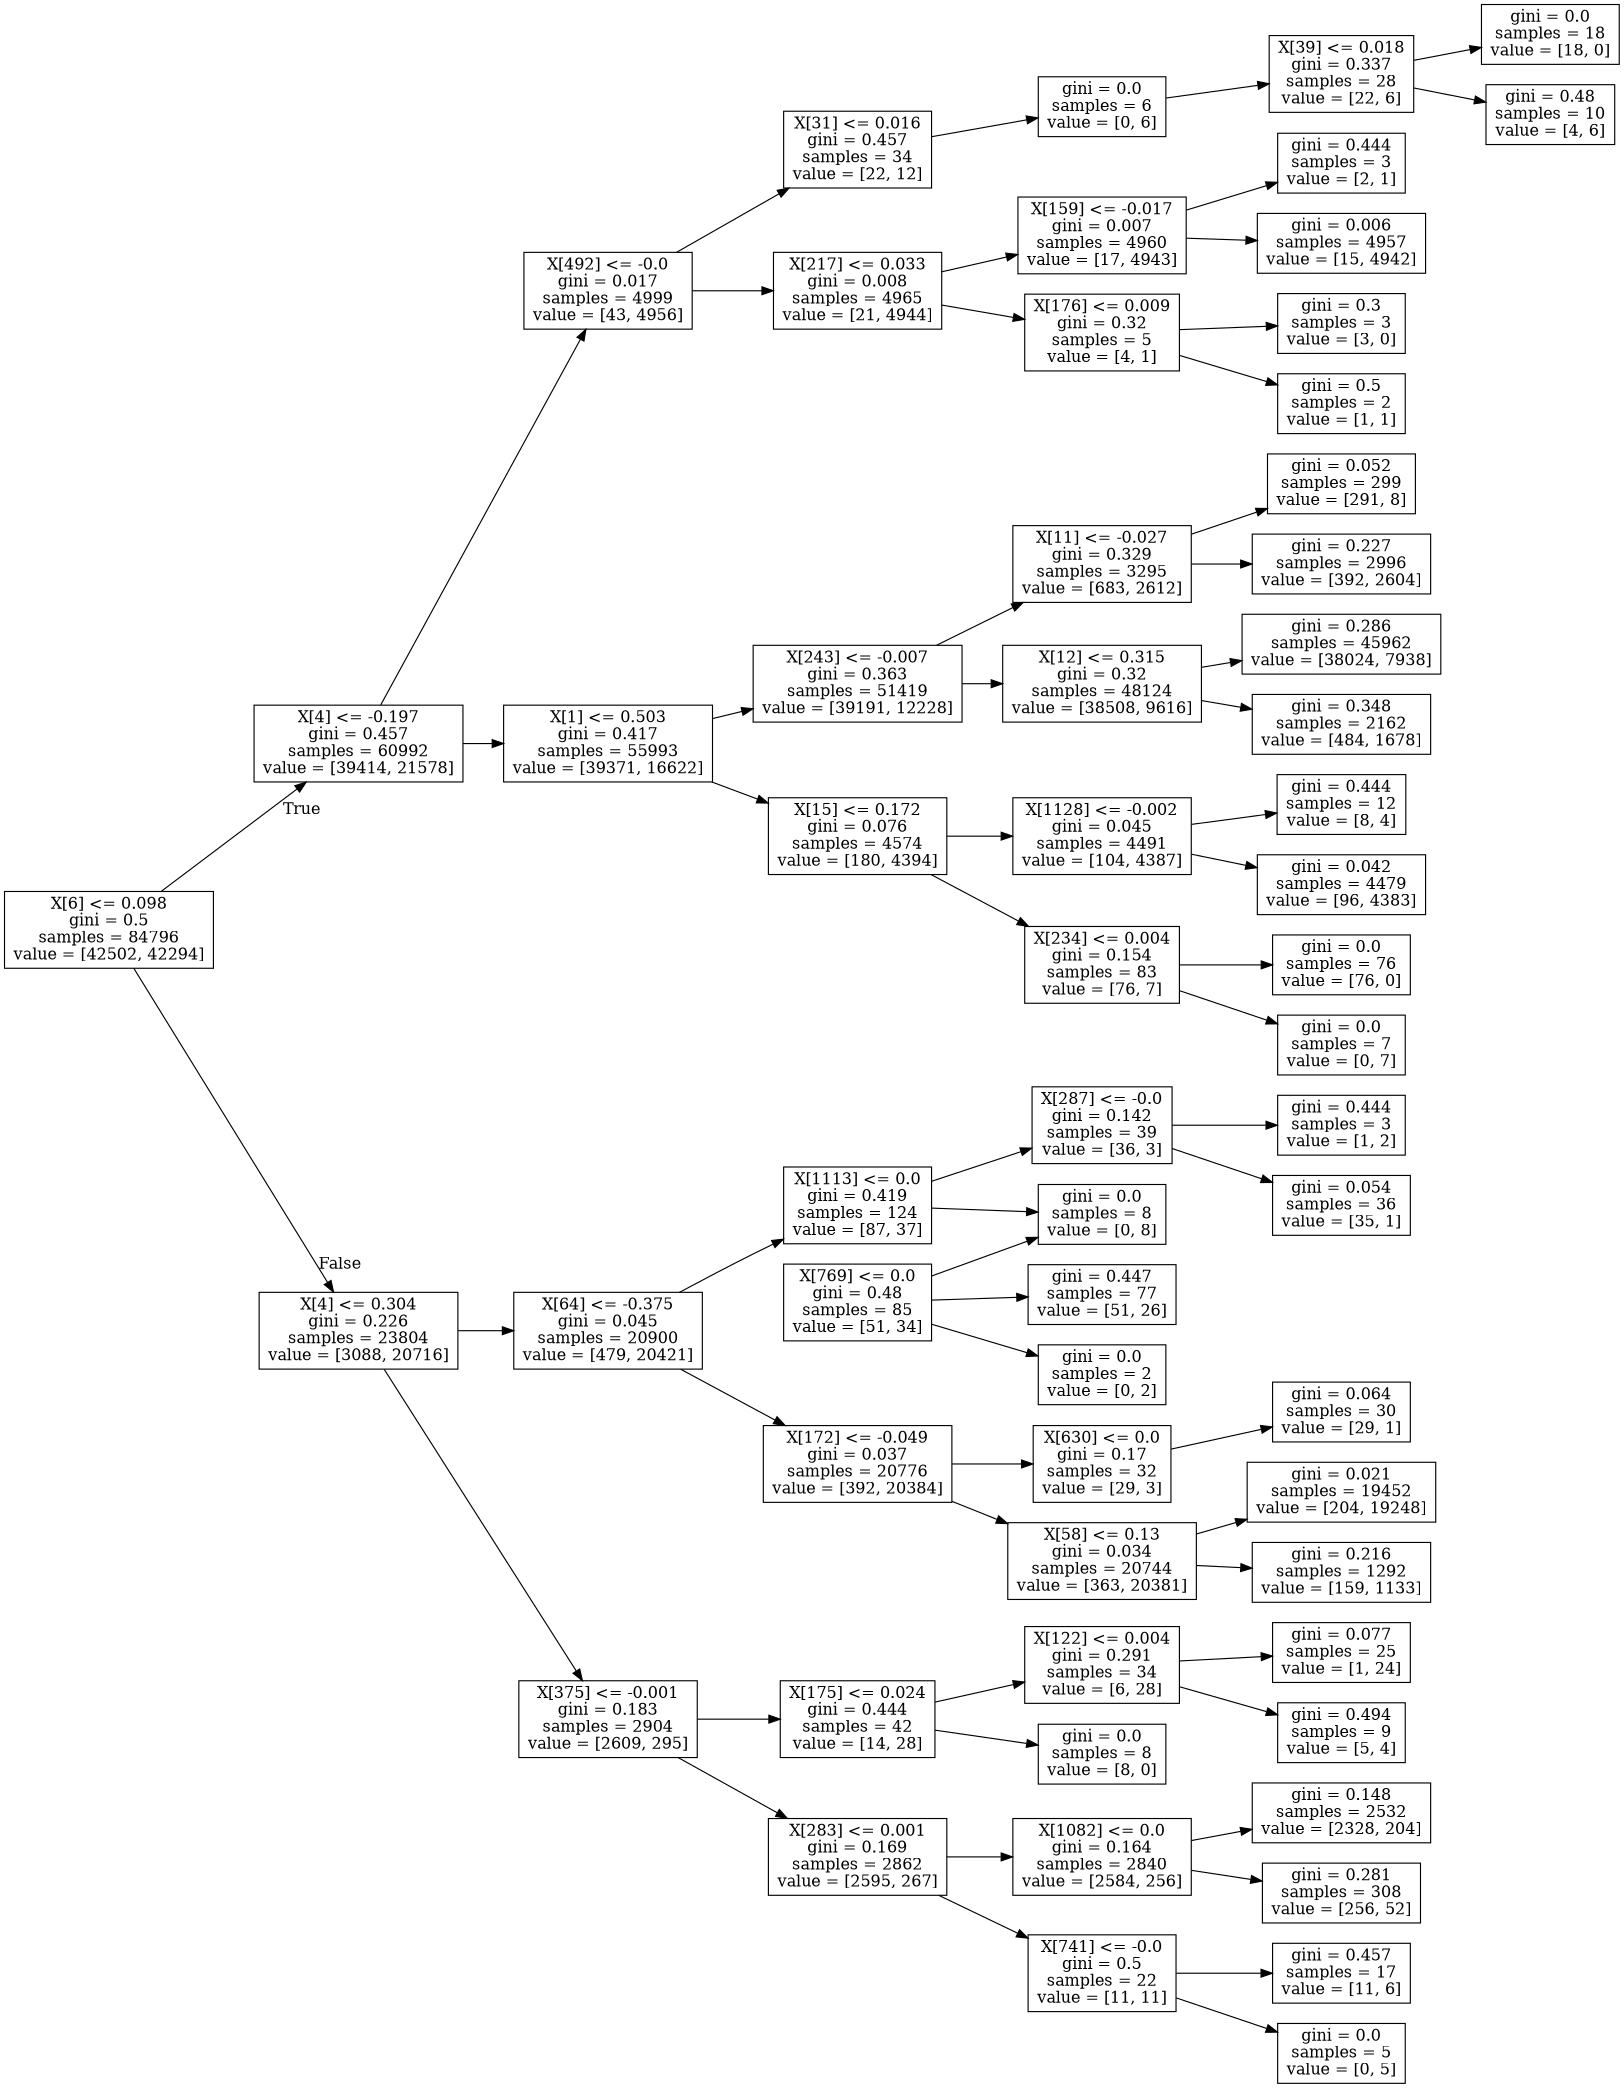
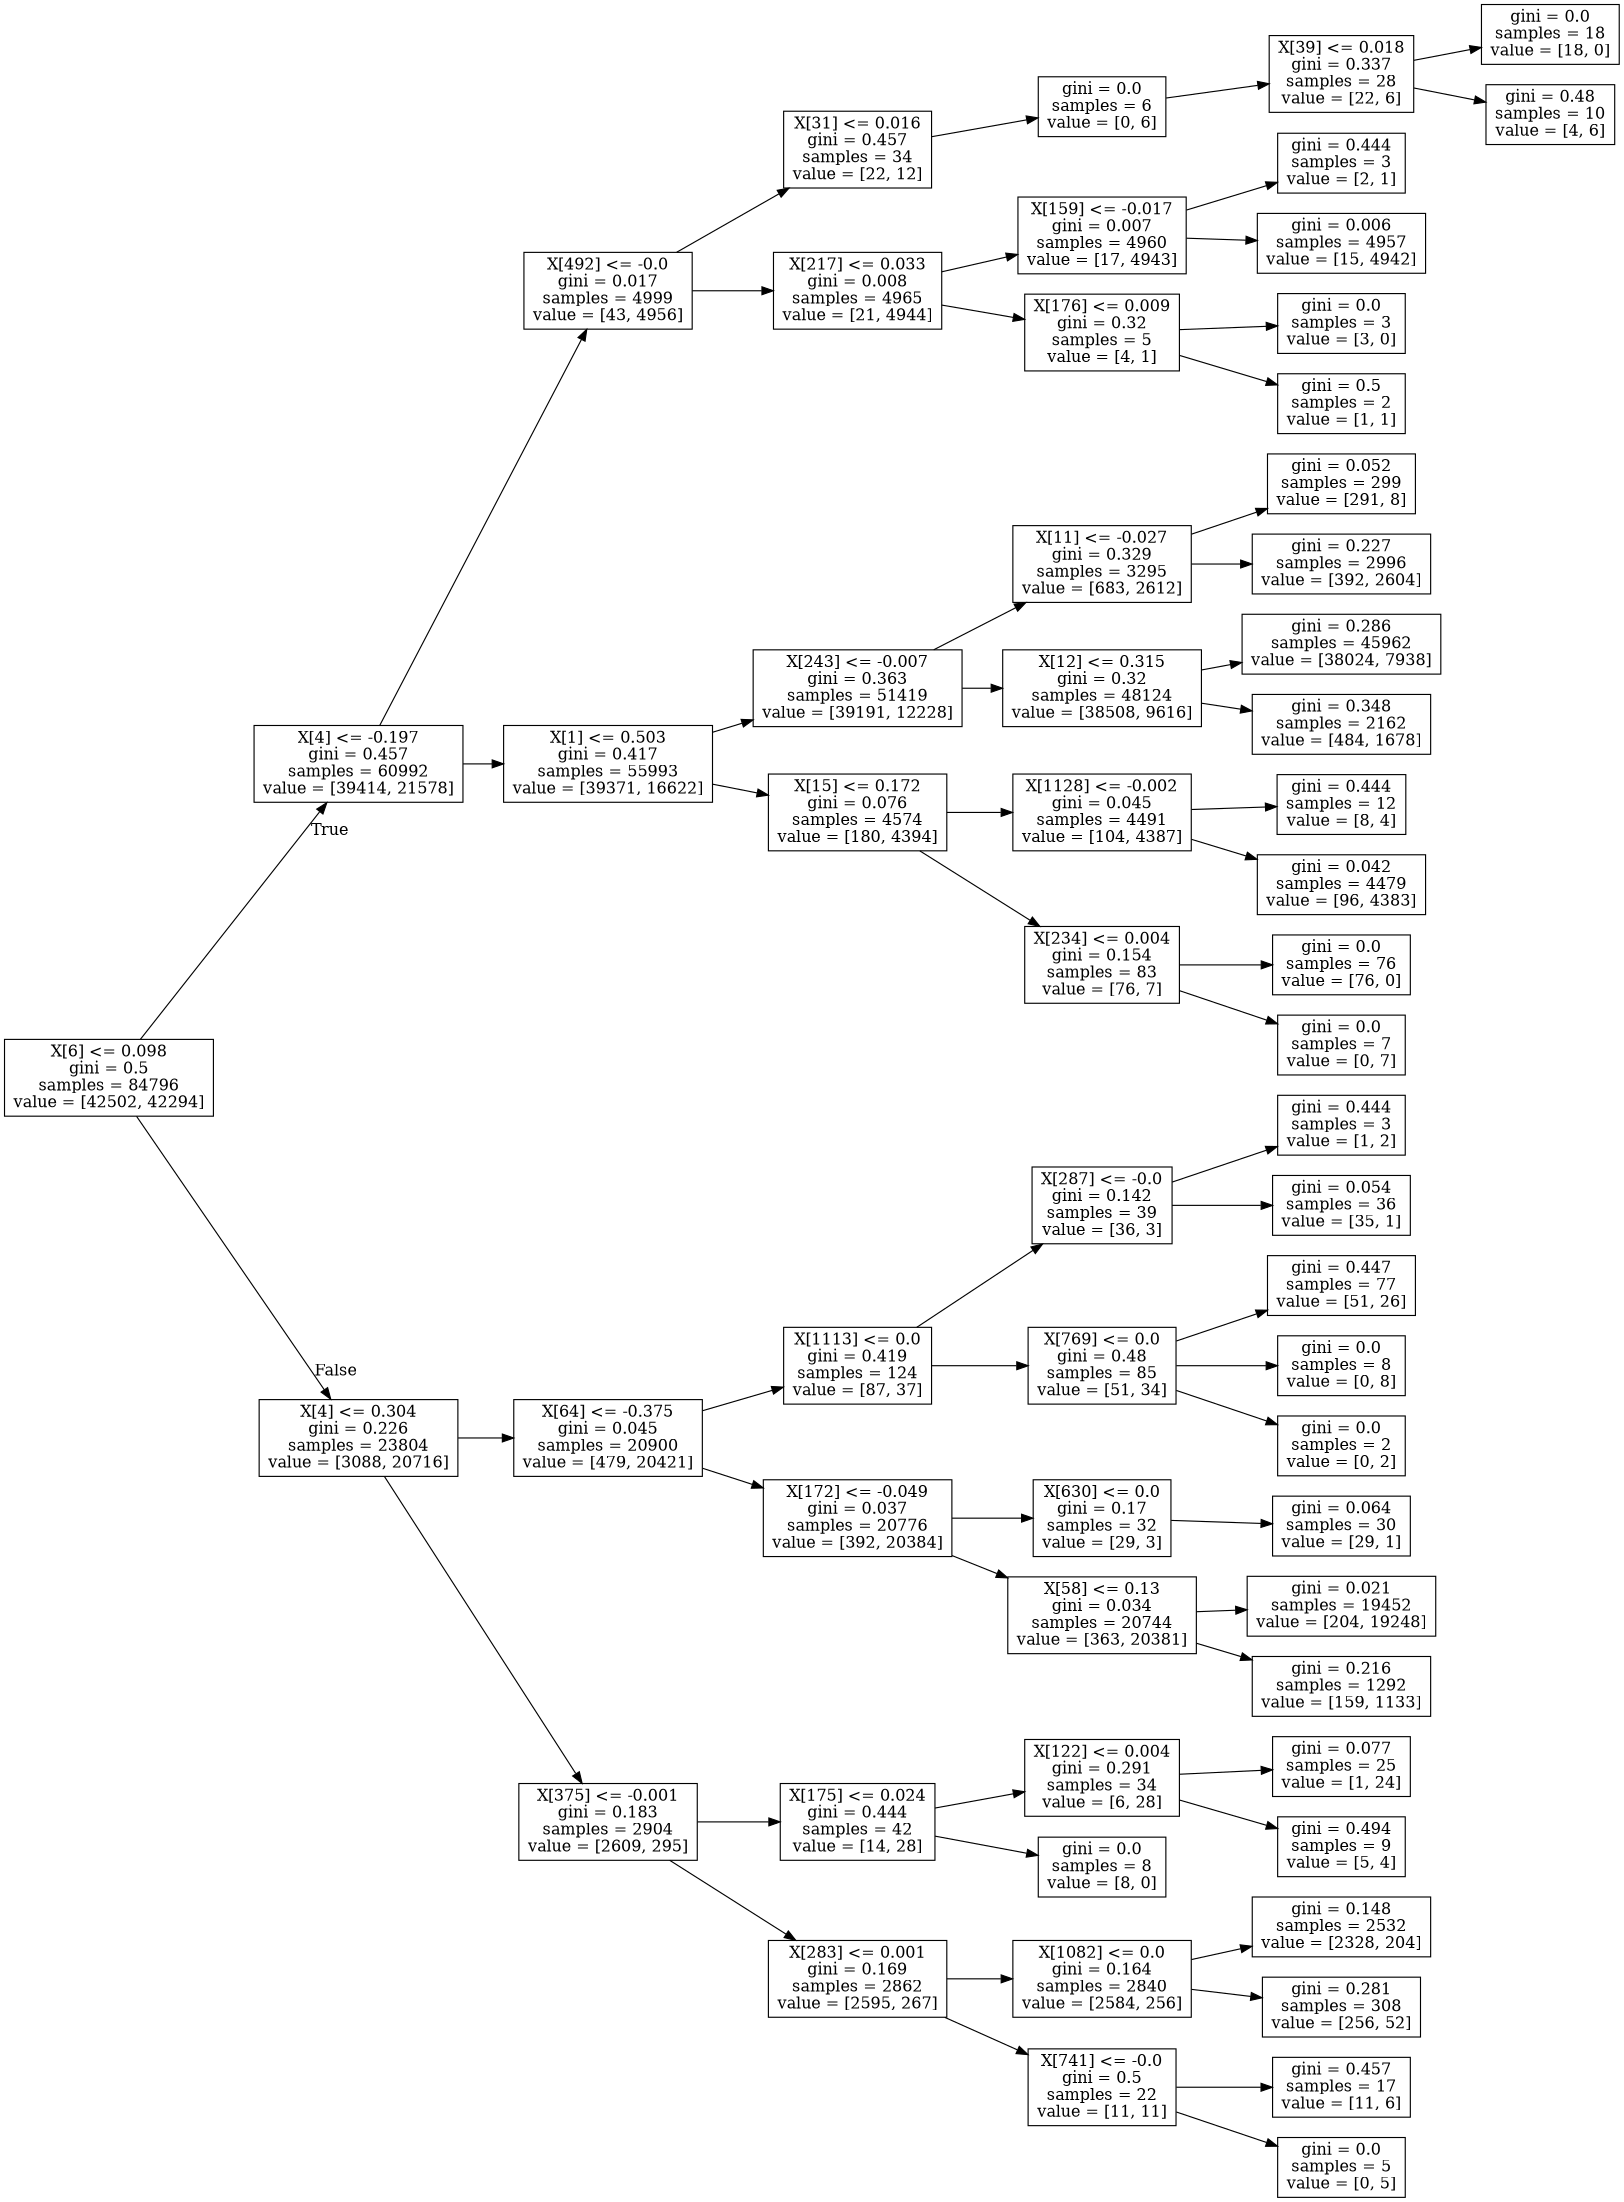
  digraph {
    rankdir=LR
    node [shape=box]
    n1 [label="X[6] <= 0.098\ngini = 0.5\nsamples = 84796\nvalue = [42502, 42294]"]
    n2 [label="X[4] <= -0.197\ngini = 0.457\nsamples = 60992\nvalue = [39414, 21578]"]
    n3 [label="X[4] <= 0.304\ngini = 0.226\nsamples = 23804\nvalue = [3088, 20716]"]
    n4 [label="X[492] <= -0.0\ngini = 0.017\nsamples = 4999\nvalue = [43, 4956]"]
    n5 [label="X[1] <= 0.503\ngini = 0.417\nsamples = 55993\nvalue = [39371, 16622]"]
    n6 [label="X[64] <= -0.375\ngini = 0.045\nsamples = 20900\nvalue = [479, 20421]"]
    n7 [label="X[375] <= -0.001\ngini = 0.183\nsamples = 2904\nvalue = [2609, 295]"]
    n8 [label="X[31] <= 0.016\ngini = 0.457\nsamples = 34\nvalue = [22, 12]"]
    n9 [label="X[217] <= 0.033\ngini = 0.008\nsamples = 4965\nvalue = [21, 4944]"]
    n10 [label="X[243] <= -0.007\ngini = 0.363\nsamples = 51419\nvalue = [39191, 12228]"]
    n11 [label="X[15] <= 0.172\ngini = 0.076\nsamples = 4574\nvalue = [180, 4394]"]
    n12 [label="gini = 0.0\nsamples = 6\nvalue = [0, 6]"]
    n13 [label="X[159] <= -0.017\ngini = 0.007\nsamples = 4960\nvalue = [17, 4943]"]
    n14 [label="X[176] <= 0.009\ngini = 0.32\nsamples = 5\nvalue = [4, 1]"]
    n15 [label="X[39] <= 0.018\ngini = 0.337\nsamples = 28\nvalue = [22, 6]"]
    n16 [label="gini = 0.0\nsamples = 18\nvalue = [18, 0]"]
    n17 [label="gini = 0.48\nsamples = 10\nvalue = [4, 6]"]
    n18 [label="gini = 0.444\nsamples = 3\nvalue = [2, 1]"]
    n19 [label="gini = 0.006\nsamples = 4957\nvalue = [15, 4942]"]
-   n20 [label="gini = 0.3\nsamples = 3\nvalue = [3, 0]"]
+   n20 [label="gini = 0.0\nsamples = 3\nvalue = [3, 0]"]
    n21 [label="gini = 0.5\nsamples = 2\nvalue = [1, 1]"]
    n22 [label="X[11] <= -0.027\ngini = 0.329\nsamples = 3295\nvalue = [683, 2612]"]
    n23 [label="X[12] <= 0.315\ngini = 0.32\nsamples = 48124\nvalue = [38508, 9616]"]
    n24 [label="X[1128] <= -0.002\ngini = 0.045\nsamples = 4491\nvalue = [104, 4387]"]
    n25 [label="X[234] <= 0.004\ngini = 0.154\nsamples = 83\nvalue = [76, 7]"]
    n26 [label="gini = 0.052\nsamples = 299\nvalue = [291, 8]"]
    n27 [label="gini = 0.227\nsamples = 2996\nvalue = [392, 2604]"]
    n28 [label="gini = 0.286\nsamples = 45962\nvalue = [38024, 7938]"]
    n29 [label="gini = 0.348\nsamples = 2162\nvalue = [484, 1678]"]
    n30 [label="gini = 0.444\nsamples = 12\nvalue = [8, 4]"]
    n31 [label="gini = 0.042\nsamples = 4479\nvalue = [96, 4383]"]
    n32 [label="gini = 0.0\nsamples = 76\nvalue = [76, 0]"]
    n33 [label="gini = 0.0\nsamples = 7\nvalue = [0, 7]"]
    n34 [label="X[1113] <= 0.0\ngini = 0.419\nsamples = 124\nvalue = [87, 37]"]
    n35 [label="X[172] <= -0.049\ngini = 0.037\nsamples = 20776\nvalue = [392, 20384]"]
    n36 [label="X[175] <= 0.024\ngini = 0.444\nsamples = 42\nvalue = [14, 28]"]
    n37 [label="X[283] <= 0.001\ngini = 0.169\nsamples = 2862\nvalue = [2595, 267]"]
    n38 [label="X[287] <= -0.0\ngini = 0.142\nsamples = 39\nvalue = [36, 3]"]
    n39 [label="X[769] <= 0.0\ngini = 0.48\nsamples = 85\nvalue = [51, 34]"]
    n40 [label="X[630] <= 0.0\ngini = 0.17\nsamples = 32\nvalue = [29, 3]"]
    n41 [label="X[58] <= 0.13\ngini = 0.034\nsamples = 20744\nvalue = [363, 20381]"]
    n42 [label="gini = 0.444\nsamples = 3\nvalue = [1, 2]"]
    n43 [label="gini = 0.054\nsamples = 36\nvalue = [35, 1]"]
    n44 [label="gini = 0.447\nsamples = 77\nvalue = [51, 26]"]
    n45 [label="gini = 0.0\nsamples = 8\nvalue = [0, 8]"]
    n46 [label="gini = 0.0\nsamples = 2\nvalue = [0, 2]"]
    n47 [label="gini = 0.064\nsamples = 30\nvalue = [29, 1]"]
    n48 [label="gini = 0.021\nsamples = 19452\nvalue = [204, 19248]"]
    n49 [label="gini = 0.216\nsamples = 1292\nvalue = [159, 1133]"]
    n50 [label="X[122] <= 0.004\ngini = 0.291\nsamples = 34\nvalue = [6, 28]"]
    n51 [label="gini = 0.0\nsamples = 8\nvalue = [8, 0]"]
    n52 [label="X[1082] <= 0.0\ngini = 0.164\nsamples = 2840\nvalue = [2584, 256]"]
    n53 [label="X[741] <= -0.0\ngini = 0.5\nsamples = 22\nvalue = [11, 11]"]
    n54 [label="gini = 0.077\nsamples = 25\nvalue = [1, 24]"]
    n55 [label="gini = 0.494\nsamples = 9\nvalue = [5, 4]"]
    n56 [label="gini = 0.148\nsamples = 2532\nvalue = [2328, 204]"]
    n57 [label="gini = 0.281\nsamples = 308\nvalue = [256, 52]"]
    n58 [label="gini = 0.457\nsamples = 17\nvalue = [11, 6]"]
    n59 [label="gini = 0.0\nsamples = 5\nvalue = [0, 5]"]
    n1 -> n2 [headlabel=True labelangle=45 labeldistance=2.5]
    n1 -> n3 [headlabel=False labelangle=-45 labeldistance=2.5]
    n2 -> n4
    n2 -> n5
    n3 -> n6
    n3 -> n7
    n4 -> n8
    n4 -> n9
    n5 -> n10
    n5 -> n11
    n6 -> n34
    n6 -> n35
    n7 -> n36
    n7 -> n37
    n8 -> n12
    n9 -> n13
    n9 -> n14
    n10 -> n22
    n10 -> n23
    n11 -> n24
    n11 -> n25
    n12 -> n15
    n13 -> n18
    n13 -> n19
    n14 -> n20
    n14 -> n21
    n15 -> n16
    n15 -> n17
    n22 -> n26
    n22 -> n27
    n23 -> n28
    n23 -> n29
    n24 -> n30
    n24 -> n31
    n25 -> n32
    n25 -> n33
    n34 -> n38
-   n34 -> n45
+   n34 -> n39
    n35 -> n40
    n35 -> n41
    n36 -> n50
    n36 -> n51
    n37 -> n52
    n37 -> n53
    n38 -> n42
    n38 -> n43
    n39 -> n44
    n39 -> n45
    n39 -> n46
    n40 -> n47
    n41 -> n48
    n41 -> n49
    n50 -> n54
    n50 -> n55
    n52 -> n56
    n52 -> n57
    n53 -> n58
    n53 -> n59
  }
